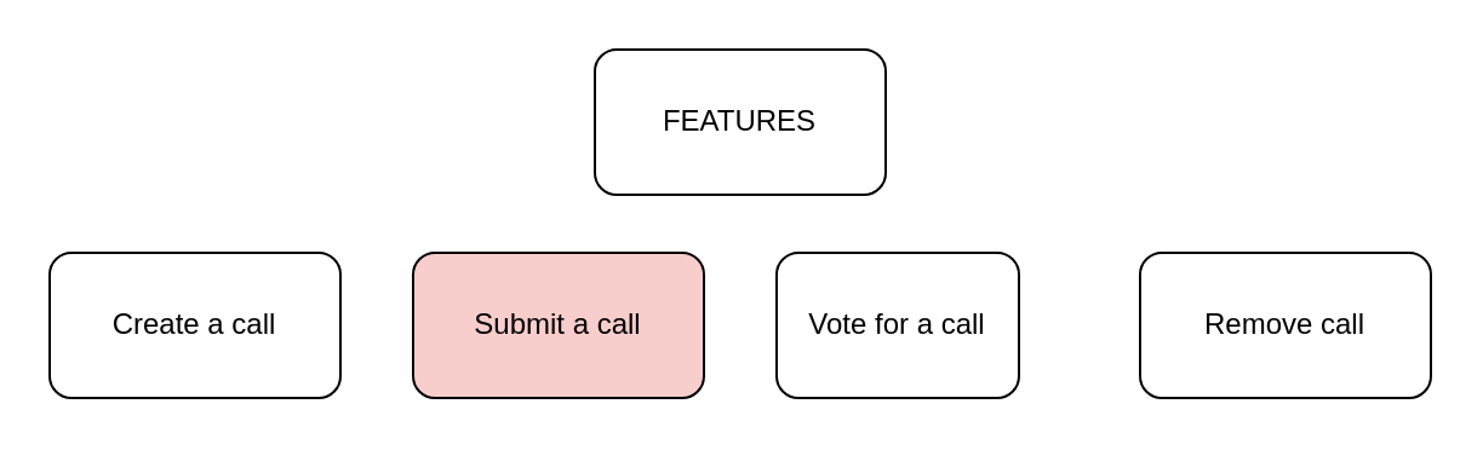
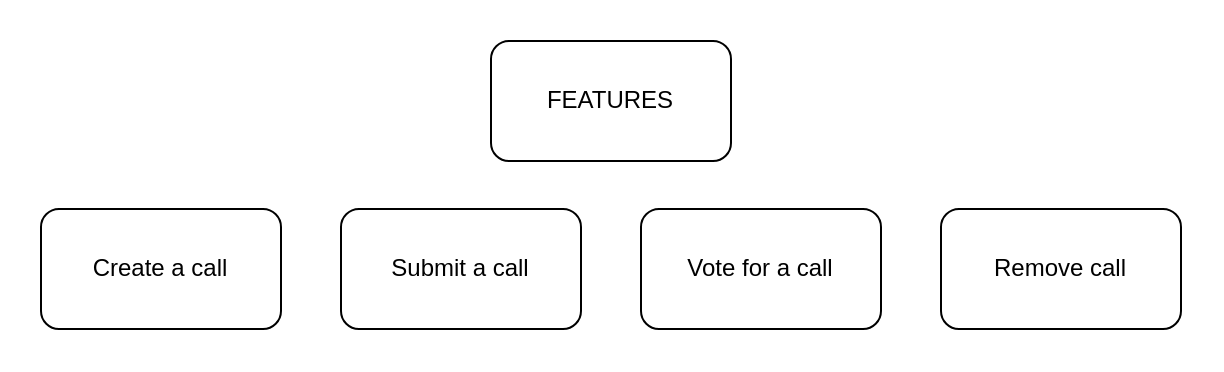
  <mxCell id="0" />
  <mxCell id="1" parent="0" />
  <mxCell id="2" value="FEATURES" style="rounded=1;whiteSpace=wrap;html=1;" vertex="1" parent="1"><mxGeometry x="245" y="20" width="120" height="60" as="geometry" /></mxCell>
  <mxCell id="3" value="Create a call" style="rounded=1;whiteSpace=wrap;html=1;" vertex="1" parent="1"><mxGeometry x="20" y="104" width="120" height="60" as="geometry" /></mxCell>
- <mxCell id="4" value="Submit a call" style="rounded=1;whiteSpace=wrap;html=1;fillColor=#f8cecc;" vertex="1" parent="1"><mxGeometry x="170" y="104" width="120" height="60" as="geometry" /></mxCell>
- <mxCell id="5" value="Vote for a call" style="rounded=1;whiteSpace=wrap;html=1;" vertex="1" parent="1"><mxGeometry x="320" y="104" width="100" height="60" as="geometry" /></mxCell>
+ <mxCell id="4" value="Submit a call" style="rounded=1;whiteSpace=wrap;html=1;" vertex="1" parent="1"><mxGeometry x="170" y="104" width="120" height="60" as="geometry" /></mxCell>
+ <mxCell id="5" value="Vote for a call" style="rounded=1;whiteSpace=wrap;html=1;" vertex="1" parent="1"><mxGeometry x="320" y="104" width="120" height="60" as="geometry" /></mxCell>
  <mxCell id="6" value="Remove call" style="rounded=1;whiteSpace=wrap;html=1;" vertex="1" parent="1"><mxGeometry x="470" y="104" width="120" height="60" as="geometry" /></mxCell>
